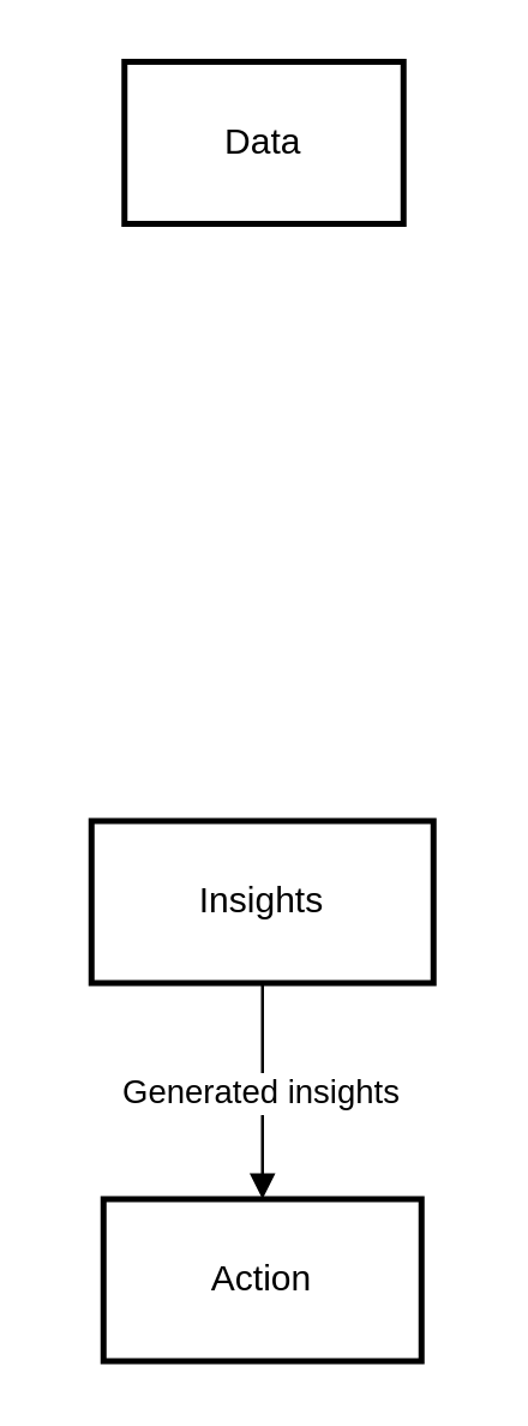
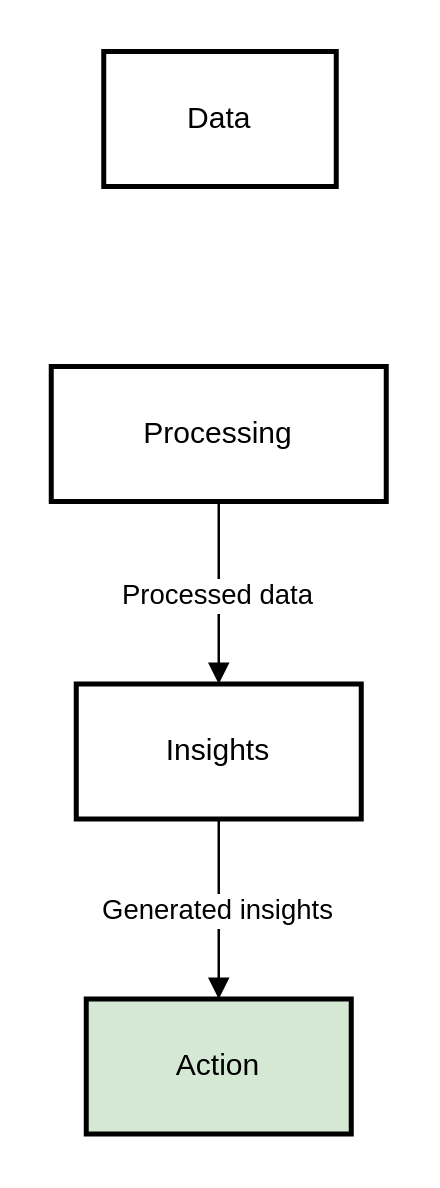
  <mxCell id="0" />
  <mxCell id="1" parent="0" />
  <mxCell id="2" value="Data" style="whiteSpace=wrap;strokeWidth=2;" vertex="1" parent="1"><mxGeometry x="41" y="20" width="93" height="54" as="geometry" /></mxCell>
+ <mxCell id="3" value="Processing" style="whiteSpace=wrap;strokeWidth=2;" vertex="1" parent="1"><mxGeometry x="20" y="146" width="134" height="54" as="geometry" /></mxCell>
  <mxCell id="4" value="Insights" style="whiteSpace=wrap;strokeWidth=2;" vertex="1" parent="1"><mxGeometry x="30" y="273" width="114" height="54" as="geometry" /></mxCell>
- <mxCell id="5" value="Action" style="whiteSpace=wrap;strokeWidth=2;" vertex="1" parent="1"><mxGeometry x="34" y="399" width="106" height="54" as="geometry" /></mxCell>
+ <mxCell id="5" value="Action" style="whiteSpace=wrap;strokeWidth=2;fillColor=#d5e8d4;" vertex="1" parent="1"><mxGeometry x="34" y="399" width="106" height="54" as="geometry" /></mxCell>
+ <mxCell id="6" value="Processed data" style="curved=1;startArrow=none;endArrow=block;exitX=0.5;exitY=1.01;entryX=0.5;entryY=0;" edge="1" parent="1" source="3" target="4"><mxGeometry relative="1" as="geometry"><Array as="points" /></mxGeometry></mxCell>
  <mxCell id="7" value="Generated insights" style="curved=1;startArrow=none;endArrow=block;exitX=0.5;exitY=1;entryX=0.5;entryY=0;" edge="1" parent="1" source="4" target="5"><mxGeometry relative="1" as="geometry"><Array as="points" /></mxGeometry></mxCell>
